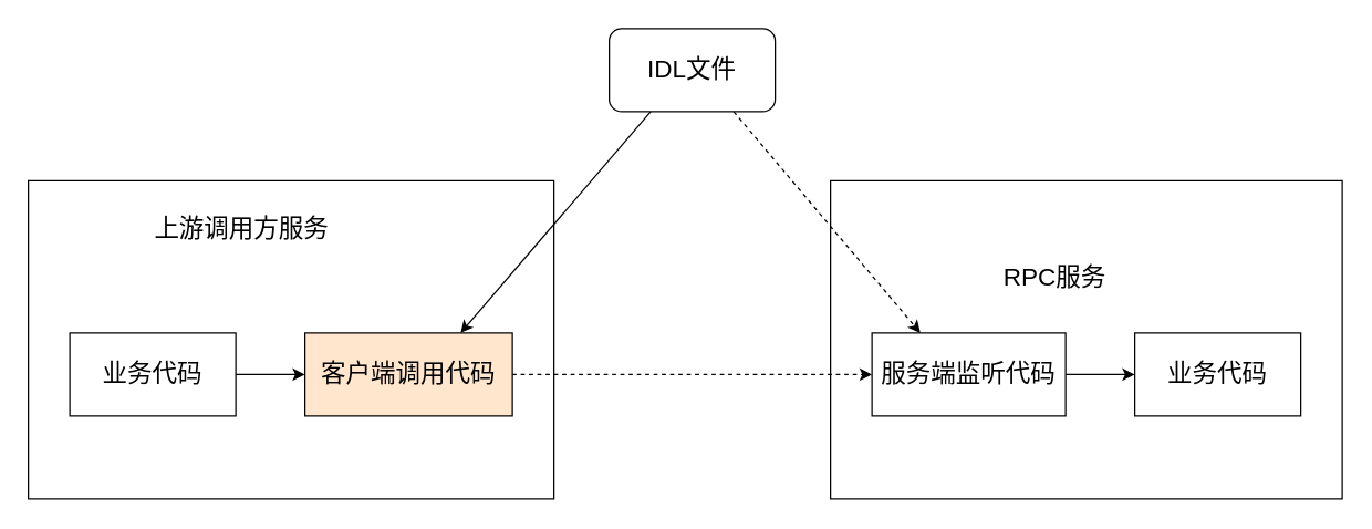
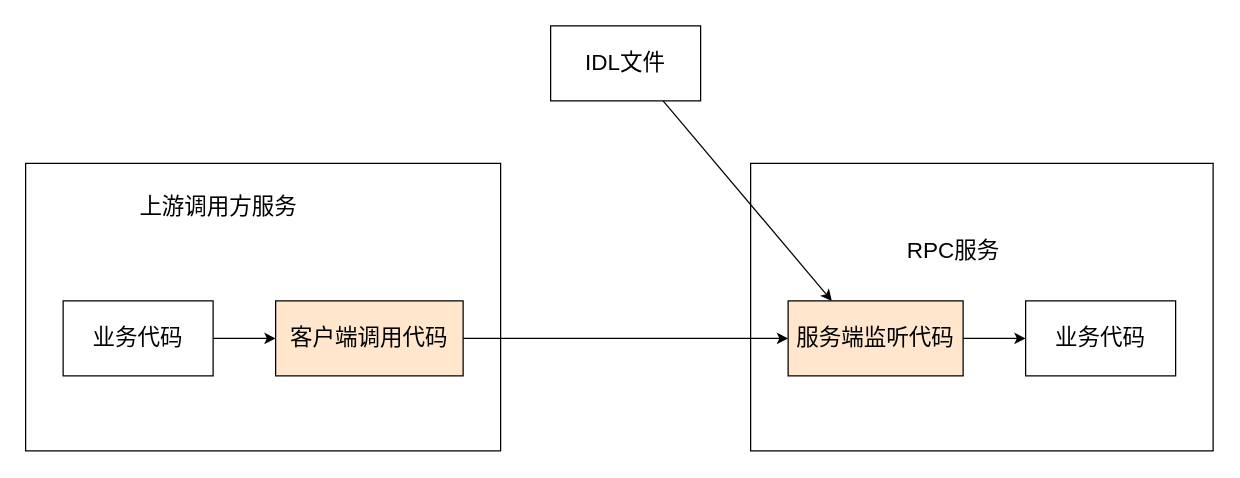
  <mxCell id="0" />
  <mxCell id="1" parent="0" />
  <mxCell id="2" value="" style="rounded=0;whiteSpace=wrap;html=1;fontSize=16;fillColor=#FFFFFF;" parent="1" vertex="1"><mxGeometry x="600" y="130" width="370" height="230" as="geometry" /></mxCell>
  <mxCell id="3" value="" style="rounded=0;whiteSpace=wrap;html=1;fontSize=16;fillColor=#FFFFFF;" parent="1" vertex="1"><mxGeometry x="20" y="130" width="380" height="230" as="geometry" /></mxCell>
- <mxCell id="4" style="rounded=0;orthogonalLoop=1;jettySize=auto;html=1;exitX=0.25;exitY=1;exitDx=0;exitDy=0;entryX=0.75;entryY=0;entryDx=0;entryDy=0;fontSize=16;" parent="1" source="6" target="8" edge="1"><mxGeometry relative="1" as="geometry" /></mxCell>
- <mxCell id="5" style="edgeStyle=none;rounded=0;orthogonalLoop=1;jettySize=auto;html=1;exitX=0.75;exitY=1;exitDx=0;exitDy=0;entryX=0.25;entryY=0;entryDx=0;entryDy=0;fontSize=16;dashed=1;" parent="1" source="6" target="10" edge="1"><mxGeometry relative="1" as="geometry" /></mxCell>
- <mxCell id="6" value="&lt;font style=&quot;font-size: 18px;&quot;&gt;IDL文件&lt;/font&gt;" style="whiteSpace=wrap;html=1;fontSize=16;fillColor=#FFFFFF;rounded=1;" parent="1" vertex="1"><mxGeometry x="440" y="20" width="120" height="60" as="geometry" /></mxCell>
- <mxCell id="7" style="edgeStyle=orthogonalEdgeStyle;rounded=0;orthogonalLoop=1;jettySize=auto;html=1;exitX=1;exitY=0.5;exitDx=0;exitDy=0;entryX=0;entryY=0.5;entryDx=0;entryDy=0;fontSize=16;dashed=1;" parent="1" source="8" target="10" edge="1"><mxGeometry relative="1" as="geometry" /></mxCell>
+ <mxCell id="5" style="edgeStyle=none;rounded=0;orthogonalLoop=1;jettySize=auto;html=1;exitX=0.75;exitY=1;exitDx=0;exitDy=0;entryX=0.25;entryY=0;entryDx=0;entryDy=0;fontSize=16;" parent="1" source="6" target="10" edge="1"><mxGeometry relative="1" as="geometry" /></mxCell>
+ <mxCell id="6" value="&lt;font style=&quot;font-size: 18px;&quot;&gt;IDL文件&lt;/font&gt;" style="rounded=0;whiteSpace=wrap;html=1;fontSize=16;fillColor=#FFFFFF;" parent="1" vertex="1"><mxGeometry x="440" y="20" width="120" height="60" as="geometry" /></mxCell>
+ <mxCell id="7" style="edgeStyle=orthogonalEdgeStyle;rounded=0;orthogonalLoop=1;jettySize=auto;html=1;exitX=1;exitY=0.5;exitDx=0;exitDy=0;entryX=0;entryY=0.5;entryDx=0;entryDy=0;fontSize=16;" parent="1" source="8" target="10" edge="1"><mxGeometry relative="1" as="geometry" /></mxCell>
  <mxCell id="8" value="&lt;font style=&quot;font-size: 18px;&quot;&gt;客户端调用代码&lt;/font&gt;" style="rounded=0;whiteSpace=wrap;html=1;fontSize=16;fillColor=#ffe6cc;" parent="1" vertex="1"><mxGeometry x="220" y="240" width="150" height="60" as="geometry" /></mxCell>
  <mxCell id="9" style="edgeStyle=orthogonalEdgeStyle;rounded=0;orthogonalLoop=1;jettySize=auto;html=1;exitX=1;exitY=0.5;exitDx=0;exitDy=0;entryX=0;entryY=0.5;entryDx=0;entryDy=0;fontSize=16;" parent="1" source="10" target="15" edge="1"><mxGeometry relative="1" as="geometry" /></mxCell>
- <mxCell id="10" value="&lt;font style=&quot;font-size: 18px;&quot;&gt;服务端监听代码&lt;/font&gt;" style="rounded=0;whiteSpace=wrap;html=1;fontSize=16;fillColor=#FFFFFF;" parent="1" vertex="1"><mxGeometry x="630" y="240" width="140" height="60" as="geometry" /></mxCell>
+ <mxCell id="10" value="&lt;font style=&quot;font-size: 18px;&quot;&gt;服务端监听代码&lt;/font&gt;" style="rounded=0;whiteSpace=wrap;html=1;fontSize=16;fillColor=#ffe6cc;" parent="1" vertex="1"><mxGeometry x="630" y="240" width="140" height="60" as="geometry" /></mxCell>
  <mxCell id="11" value="&lt;font style=&quot;font-size: 18px;&quot;&gt;上游调用方服务&lt;/font&gt;" style="text;html=1;strokeColor=none;fillColor=none;align=center;verticalAlign=middle;whiteSpace=wrap;rounded=0;fontSize=16;" parent="1" vertex="1"><mxGeometry x="107.5" y="150" width="132.5" height="30" as="geometry" /></mxCell>
  <mxCell id="12" value="&lt;font style=&quot;font-size: 18px;&quot;&gt;RPC服务&lt;/font&gt;" style="text;html=1;strokeColor=none;fillColor=none;align=center;verticalAlign=middle;whiteSpace=wrap;rounded=0;fontSize=16;" parent="1" vertex="1"><mxGeometry x="700" y="185" width="125" height="30" as="geometry" /></mxCell>
  <mxCell id="13" style="edgeStyle=orthogonalEdgeStyle;rounded=0;orthogonalLoop=1;jettySize=auto;html=1;exitX=1;exitY=0.5;exitDx=0;exitDy=0;entryX=0;entryY=0.5;entryDx=0;entryDy=0;fontSize=16;" parent="1" source="14" target="8" edge="1"><mxGeometry relative="1" as="geometry" /></mxCell>
  <mxCell id="14" value="&lt;font style=&quot;font-size: 18px;&quot;&gt;业务代码&lt;/font&gt;" style="rounded=0;whiteSpace=wrap;html=1;fontSize=16;fillColor=#FFFFFF;" parent="1" vertex="1"><mxGeometry x="50" y="240" width="120" height="60" as="geometry" /></mxCell>
  <mxCell id="15" value="&lt;font style=&quot;font-size: 18px;&quot;&gt;业务代码&lt;/font&gt;" style="rounded=0;whiteSpace=wrap;html=1;fontSize=16;fillColor=#FFFFFF;" parent="1" vertex="1"><mxGeometry x="820" y="240" width="120" height="60" as="geometry" /></mxCell>
